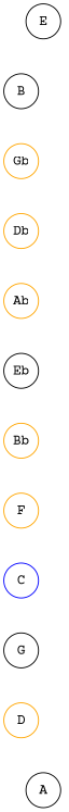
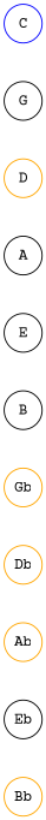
  graph {
    fontname="Courier Prime"
    mindist=.1
    node [fontname="Courier Prime" margin=0 shape=circle color=orange]
    edge [fontname="Courier Prime" style=invis]
    E [color=""]
    B [color=""]
    Gb
    Db
    Ab
    Eb [color=""]
    Bb
-   F
    C [color=blue]
    G [color=""]
    D
    A [color=""]
    subgraph sub_1 {
      E
      B
      Gb
      Db
      Ab
      Eb
      Bb
-     F
      C
      G
      D
      A
    }
    E -- B
    B -- Gb
    Gb -- Db
    Db -- Ab
    Ab -- Eb
    Eb -- Bb
-   Bb -- F
-   F -- C
    C -- G
    G -- D
    D -- A
    A -- E
  }
